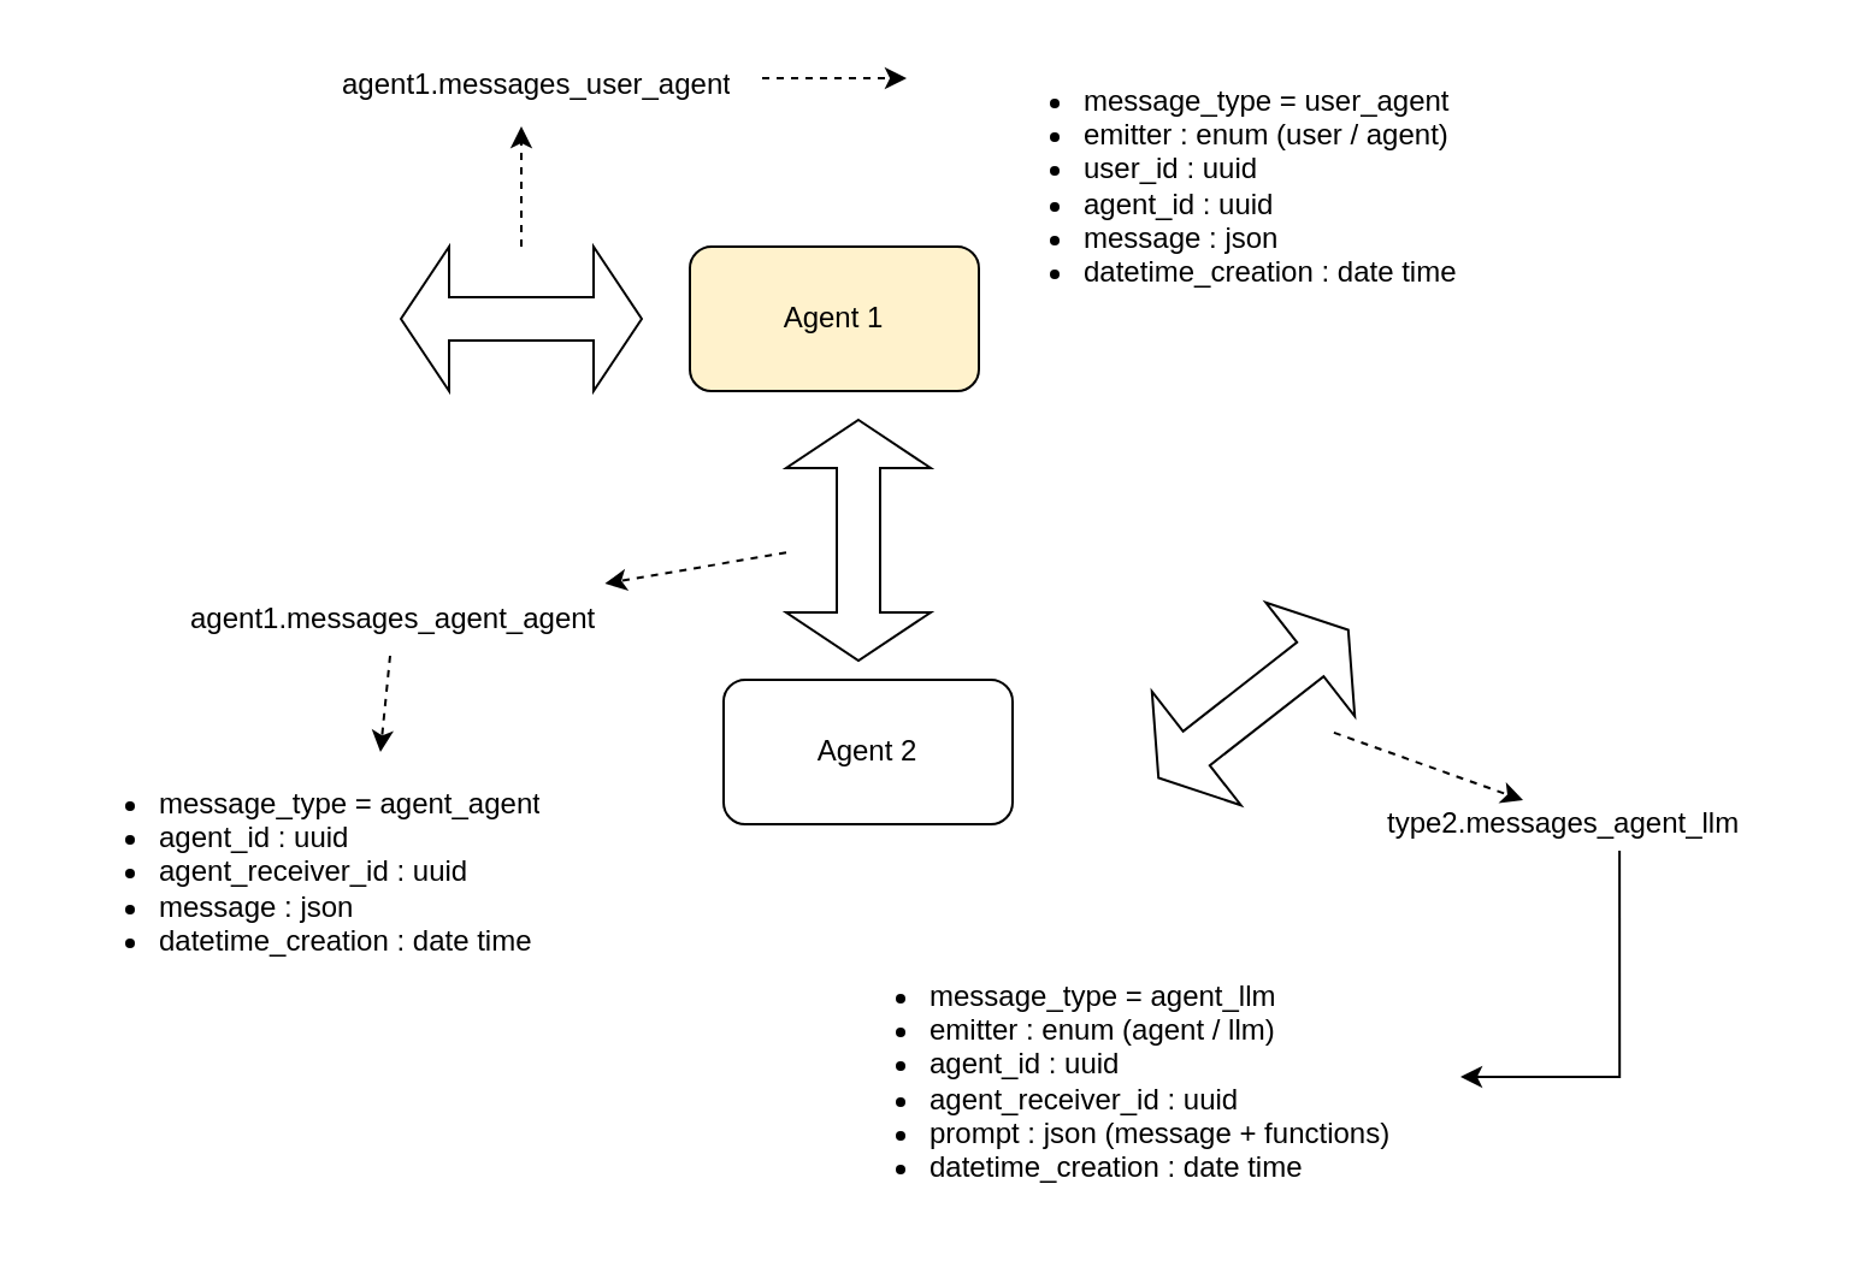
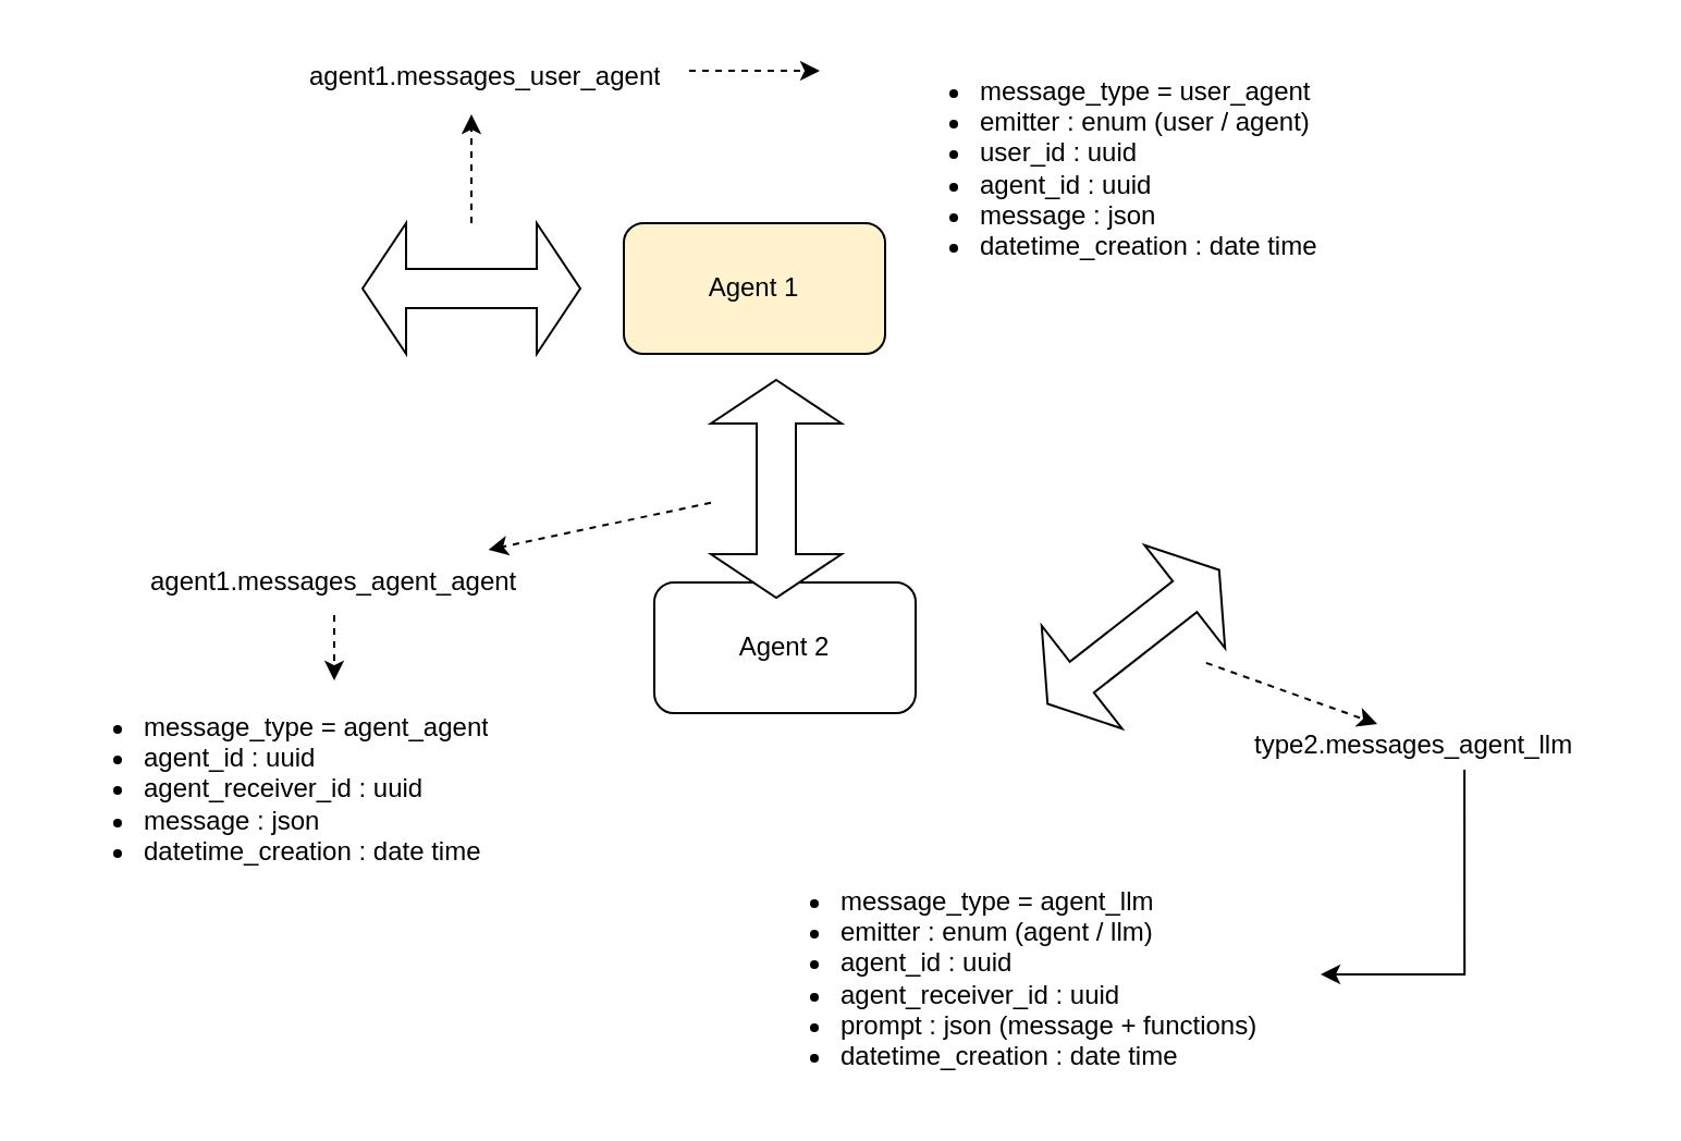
  <mxCell id="0" />
  <mxCell id="1" parent="0" />
  <mxCell id="2" value="Agent 1" style="rounded=1;whiteSpace=wrap;html=1;fillColor=#fff2cc;" vertex="1" parent="1"><mxGeometry x="286" y="102" width="120" height="60" as="geometry" /></mxCell>
  <mxCell id="3" value="" style="shape=doubleArrow;whiteSpace=wrap;html=1;" vertex="1" parent="1"><mxGeometry x="166" y="102" width="100" height="60" as="geometry" /></mxCell>
  <mxCell id="4" value="" style="endArrow=classic;html=1;rounded=0;dashed=1;" edge="1" parent="1" source="3"><mxGeometry width="50" height="50" relative="1" as="geometry"><mxPoint x="206" y="82" as="sourcePoint" /><mxPoint x="216" y="52" as="targetPoint" /></mxGeometry></mxCell>
  <mxCell id="5" value="agent1.messages_user_agent" style="text;strokeColor=none;fillColor=none;align=left;verticalAlign=middle;spacingLeft=4;spacingRight=4;overflow=hidden;points=[[0,0.5],[1,0.5]];portConstraint=eastwest;rotatable=0;whiteSpace=wrap;html=1;" vertex="1" parent="1"><mxGeometry x="136" width="180" height="30" as="geometry" y="20" /></mxCell>
- <mxCell id="6" value="Agent 2" style="rounded=1;whiteSpace=wrap;html=1;" vertex="1" parent="1"><mxGeometry x="300" y="282" width="120" height="60" as="geometry" /></mxCell>
+ <mxCell id="6" value="Agent 2" style="rounded=1;whiteSpace=wrap;html=1;" vertex="1" parent="1"><mxGeometry x="300" y="267" width="120" height="60" as="geometry" /></mxCell>
  <mxCell id="7" value="" style="shape=doubleArrow;whiteSpace=wrap;html=1;rotation=90;" vertex="1" parent="1"><mxGeometry x="306" y="194" width="100" height="60" as="geometry" /></mxCell>
- <mxCell id="8" value="agent1.messages_agent_agent" style="text;strokeColor=none;fillColor=none;align=left;verticalAlign=middle;spacingLeft=4;spacingRight=4;overflow=hidden;points=[[0,0.5],[1,0.5]];portConstraint=eastwest;rotatable=0;whiteSpace=wrap;html=1;" vertex="1" parent="1"><mxGeometry x="73" y="242" width="180" height="30" as="geometry" /></mxCell>
+ <mxCell id="8" value="agent1.messages_agent_agent" style="text;strokeColor=none;fillColor=none;align=left;verticalAlign=middle;spacingLeft=4;spacingRight=4;overflow=hidden;points=[[0,0.5],[1,0.5]];portConstraint=eastwest;rotatable=0;whiteSpace=wrap;html=1;" vertex="1" parent="1"><mxGeometry x="63" y="252" width="180" height="30" as="geometry" /></mxCell>
  <mxCell id="9" value="" style="shape=doubleArrow;whiteSpace=wrap;html=1;rotation=-218;" vertex="1" parent="1"><mxGeometry x="470" y="262" width="100" height="60" as="geometry" /></mxCell>
  <mxCell id="10" value="" style="endArrow=classic;html=1;rounded=0;dashed=1;" edge="1" parent="1" source="9" target="12"><mxGeometry width="50" height="50" relative="1" as="geometry"><mxPoint x="640" y="382" as="sourcePoint" /><mxPoint x="560" y="352" as="targetPoint" /></mxGeometry></mxCell>
  <mxCell id="11" value="" style="edgeStyle=orthogonalEdgeStyle;rounded=0;orthogonalLoop=1;jettySize=auto;html=1;exitX=0.567;exitY=1.05;exitDx=0;exitDy=0;exitPerimeter=0;" edge="1" parent="1" source="12" target="16"><mxGeometry relative="1" as="geometry" /></mxCell>
  <mxCell id="12" value="type2.messages_agent_llm" style="text;strokeColor=none;fillColor=none;align=left;verticalAlign=middle;spacingLeft=4;spacingRight=4;overflow=hidden;points=[[0,0.5],[1,0.5]];portConstraint=eastwest;rotatable=0;whiteSpace=wrap;html=1;" vertex="1" parent="1"><mxGeometry x="570" y="332" width="180" height="20" as="geometry" /></mxCell>
  <mxCell id="13" value="" style="endArrow=classic;html=1;rounded=0;dashed=1;" edge="1" parent="1"><mxGeometry width="50" height="50" relative="1" as="geometry"><mxPoint x="316" y="32" as="sourcePoint" /><mxPoint x="376" y="32" as="targetPoint" /></mxGeometry></mxCell>
  <mxCell id="14" value="&lt;ul&gt;&lt;li&gt;message_type = user_agent&lt;br&gt;&lt;/li&gt;&lt;li&gt;emitter : enum (user / agent)&lt;/li&gt;&lt;li&gt;user_id : uuid&lt;br&gt;&lt;/li&gt;&lt;li&gt;agent_id : uuid&lt;br&gt;&lt;/li&gt;&lt;li&gt;message : json&lt;/li&gt;&lt;li&gt;datetime_creation : date time&amp;nbsp;&lt;/li&gt;&lt;/ul&gt;" style="text;strokeColor=none;fillColor=none;align=left;verticalAlign=middle;spacingLeft=4;spacingRight=4;overflow=hidden;points=[[0,0.5],[1,0.5]];portConstraint=eastwest;rotatable=0;whiteSpace=wrap;html=1;" vertex="1" parent="1"><mxGeometry x="404" width="266" height="110" as="geometry" y="20" /></mxCell>
  <mxCell id="15" value="&lt;ul&gt;&lt;li&gt;message_type = agent_agent&lt;br&gt;&lt;/li&gt;&lt;li&gt;agent_id : uuid&lt;br&gt;&lt;/li&gt;&lt;li&gt;agent_receiver_id : uuid&lt;br&gt;&lt;/li&gt;&lt;li&gt;message : json&lt;/li&gt;&lt;li style=&quot;border-color: var(--border-color);&quot;&gt;datetime_creation : date time&lt;/li&gt;&lt;/ul&gt;" style="text;strokeColor=none;fillColor=none;align=left;verticalAlign=middle;spacingLeft=4;spacingRight=4;overflow=hidden;points=[[0,0.5],[1,0.5]];portConstraint=eastwest;rotatable=0;whiteSpace=wrap;html=1;" vertex="1" parent="1"><mxGeometry x="20" y="312" width="266" height="90" as="geometry" /></mxCell>
  <mxCell id="16" value="&lt;ul&gt;&lt;li&gt;message_type = agent_llm&lt;br&gt;&lt;/li&gt;&lt;li style=&quot;border-color: var(--border-color);&quot;&gt;emitter : enum (agent / llm)&lt;/li&gt;&lt;li&gt;agent_id : uuid&lt;br&gt;&lt;/li&gt;&lt;li&gt;agent_receiver_id : uuid&lt;br&gt;&lt;/li&gt;&lt;li&gt;prompt : json (message + functions)&lt;/li&gt;&lt;li style=&quot;border-color: var(--border-color);&quot;&gt;datetime_creation : date time&lt;/li&gt;&lt;/ul&gt;" style="text;strokeColor=none;fillColor=none;align=left;verticalAlign=middle;spacingLeft=4;spacingRight=4;overflow=hidden;points=[[0,0.5],[1,0.5]];portConstraint=eastwest;rotatable=0;whiteSpace=wrap;html=1;" vertex="1" parent="1"><mxGeometry x="340" y="392" width="266" height="110" as="geometry" /></mxCell>
  <mxCell id="17" value="" style="endArrow=classic;html=1;rounded=0;dashed=1;" edge="1" parent="1" source="7" target="8"><mxGeometry width="50" height="50" relative="1" as="geometry"><mxPoint x="396" y="234" as="sourcePoint" /><mxPoint x="630" y="232" as="targetPoint" /></mxGeometry></mxCell>
  <mxCell id="18" value="" style="endArrow=classic;html=1;rounded=0;dashed=1;" edge="1" parent="1" source="8" target="15"><mxGeometry width="50" height="50" relative="1" as="geometry"><mxPoint x="336" y="244" as="sourcePoint" /><mxPoint x="296" y="257" as="targetPoint" /></mxGeometry></mxCell>
